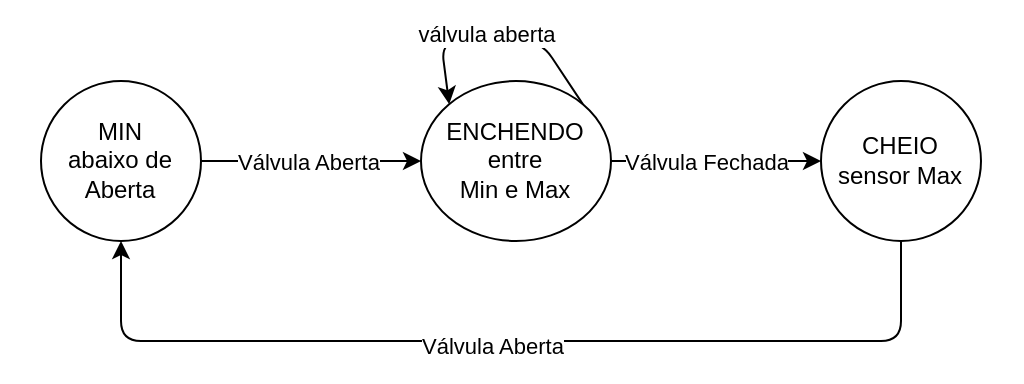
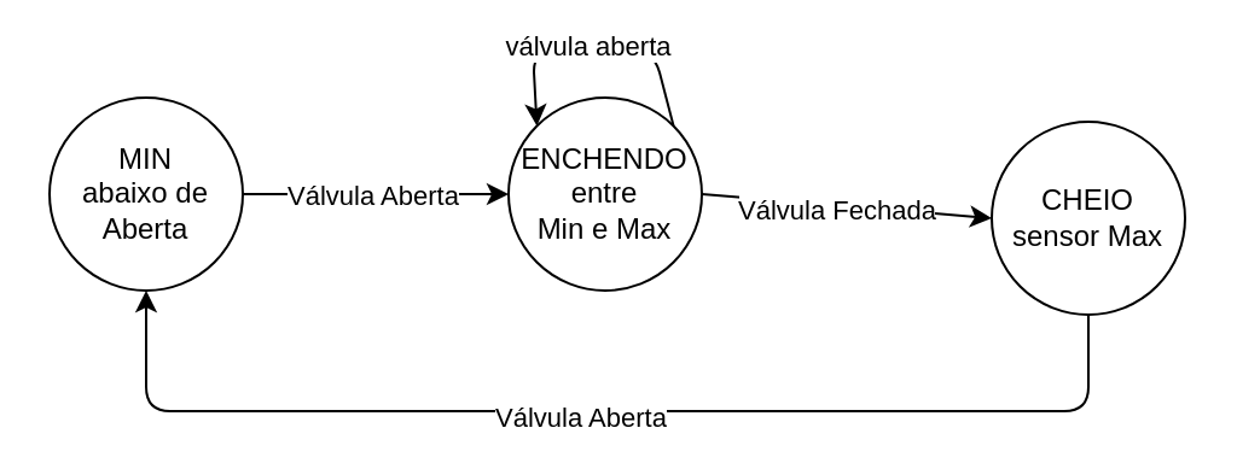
  <mxCell id="0" />
  <mxCell id="1" parent="0" />
  <mxCell id="2" style="edgeStyle=none;html=1;exitX=1;exitY=0.5;exitDx=0;exitDy=0;" edge="1" parent="1" source="4" target="9"><mxGeometry relative="1" as="geometry" /></mxCell>
  <mxCell id="3" value="Válvula Aberta" style="edgeLabel;html=1;align=center;verticalAlign=middle;resizable=0;points=[];" vertex="1" connectable="0" parent="2"><mxGeometry x="-0.321" y="2" relative="1" as="geometry"><mxPoint x="16" y="2" as="offset" /></mxGeometry></mxCell>
  <mxCell id="4" value="MIN&lt;br&gt;abaixo de Aberta" style="ellipse;whiteSpace=wrap;html=1;aspect=fixed;" vertex="1" parent="1"><mxGeometry x="20" y="40" width="80" height="80" as="geometry" /></mxCell>
  <mxCell id="5" style="edgeStyle=none;html=1;exitX=1;exitY=0.5;exitDx=0;exitDy=0;entryX=0;entryY=0.5;entryDx=0;entryDy=0;" edge="1" parent="1" source="9" target="12"><mxGeometry relative="1" as="geometry" /></mxCell>
  <mxCell id="6" value="Válvula Fechada" style="edgeLabel;html=1;align=center;verticalAlign=middle;resizable=0;points=[];" vertex="1" connectable="0" parent="5"><mxGeometry x="0.217" y="-1" relative="1" as="geometry"><mxPoint x="-17" y="-1" as="offset" /></mxGeometry></mxCell>
  <mxCell id="7" style="edgeStyle=none;html=1;exitX=1;exitY=0;exitDx=0;exitDy=0;entryX=0;entryY=0;entryDx=0;entryDy=0;" edge="1" parent="1" source="9" target="9"><mxGeometry relative="1" as="geometry"><mxPoint x="190" y="0" as="targetPoint" /><Array as="points"><mxPoint x="270" y="20" /><mxPoint x="220" y="20" /></Array></mxGeometry></mxCell>
  <mxCell id="8" value="válvula aberta" style="edgeLabel;html=1;align=center;verticalAlign=middle;resizable=0;points=[];" vertex="1" connectable="0" parent="7"><mxGeometry x="0.573" y="2" relative="1" as="geometry"><mxPoint x="20" y="-9" as="offset" /></mxGeometry></mxCell>
- <mxCell id="9" value="ENCHENDO&lt;br&gt;entre &lt;br&gt;Min e Max" style="ellipse;whiteSpace=wrap;html=1;aspect=fixed;" vertex="1" parent="1"><mxGeometry x="210" y="40" width="95" height="80" as="geometry" /></mxCell>
+ <mxCell id="9" value="ENCHENDO&lt;br&gt;entre &lt;br&gt;Min e Max" style="ellipse;whiteSpace=wrap;html=1;aspect=fixed;" vertex="1" parent="1"><mxGeometry x="210" y="40" width="80" height="80" as="geometry" /></mxCell>
  <mxCell id="10" style="edgeStyle=none;html=1;exitX=0.5;exitY=1;exitDx=0;exitDy=0;entryX=0.5;entryY=1;entryDx=0;entryDy=0;" edge="1" parent="1" source="12" target="4"><mxGeometry relative="1" as="geometry"><mxPoint x="440.138" y="170" as="targetPoint" /><Array as="points"><mxPoint x="450" y="170" /><mxPoint x="250" y="170" /><mxPoint x="60" y="170" /></Array></mxGeometry></mxCell>
  <mxCell id="11" value="Válvula Aberta" style="edgeLabel;html=1;align=center;verticalAlign=middle;resizable=0;points=[];" vertex="1" connectable="0" parent="10"><mxGeometry x="-0.085" y="2" relative="1" as="geometry"><mxPoint x="-31" as="offset" /></mxGeometry></mxCell>
- <mxCell id="12" value="CHEIO&lt;br&gt;sensor Max" style="ellipse;whiteSpace=wrap;html=1;aspect=fixed;" vertex="1" parent="1"><mxGeometry x="410" y="40" width="80" height="80" as="geometry" /></mxCell>
+ <mxCell id="12" value="CHEIO&lt;br&gt;sensor Max" style="ellipse;whiteSpace=wrap;html=1;aspect=fixed;" vertex="1" parent="1"><mxGeometry x="410" y="50" width="80" height="80" as="geometry" /></mxCell>
